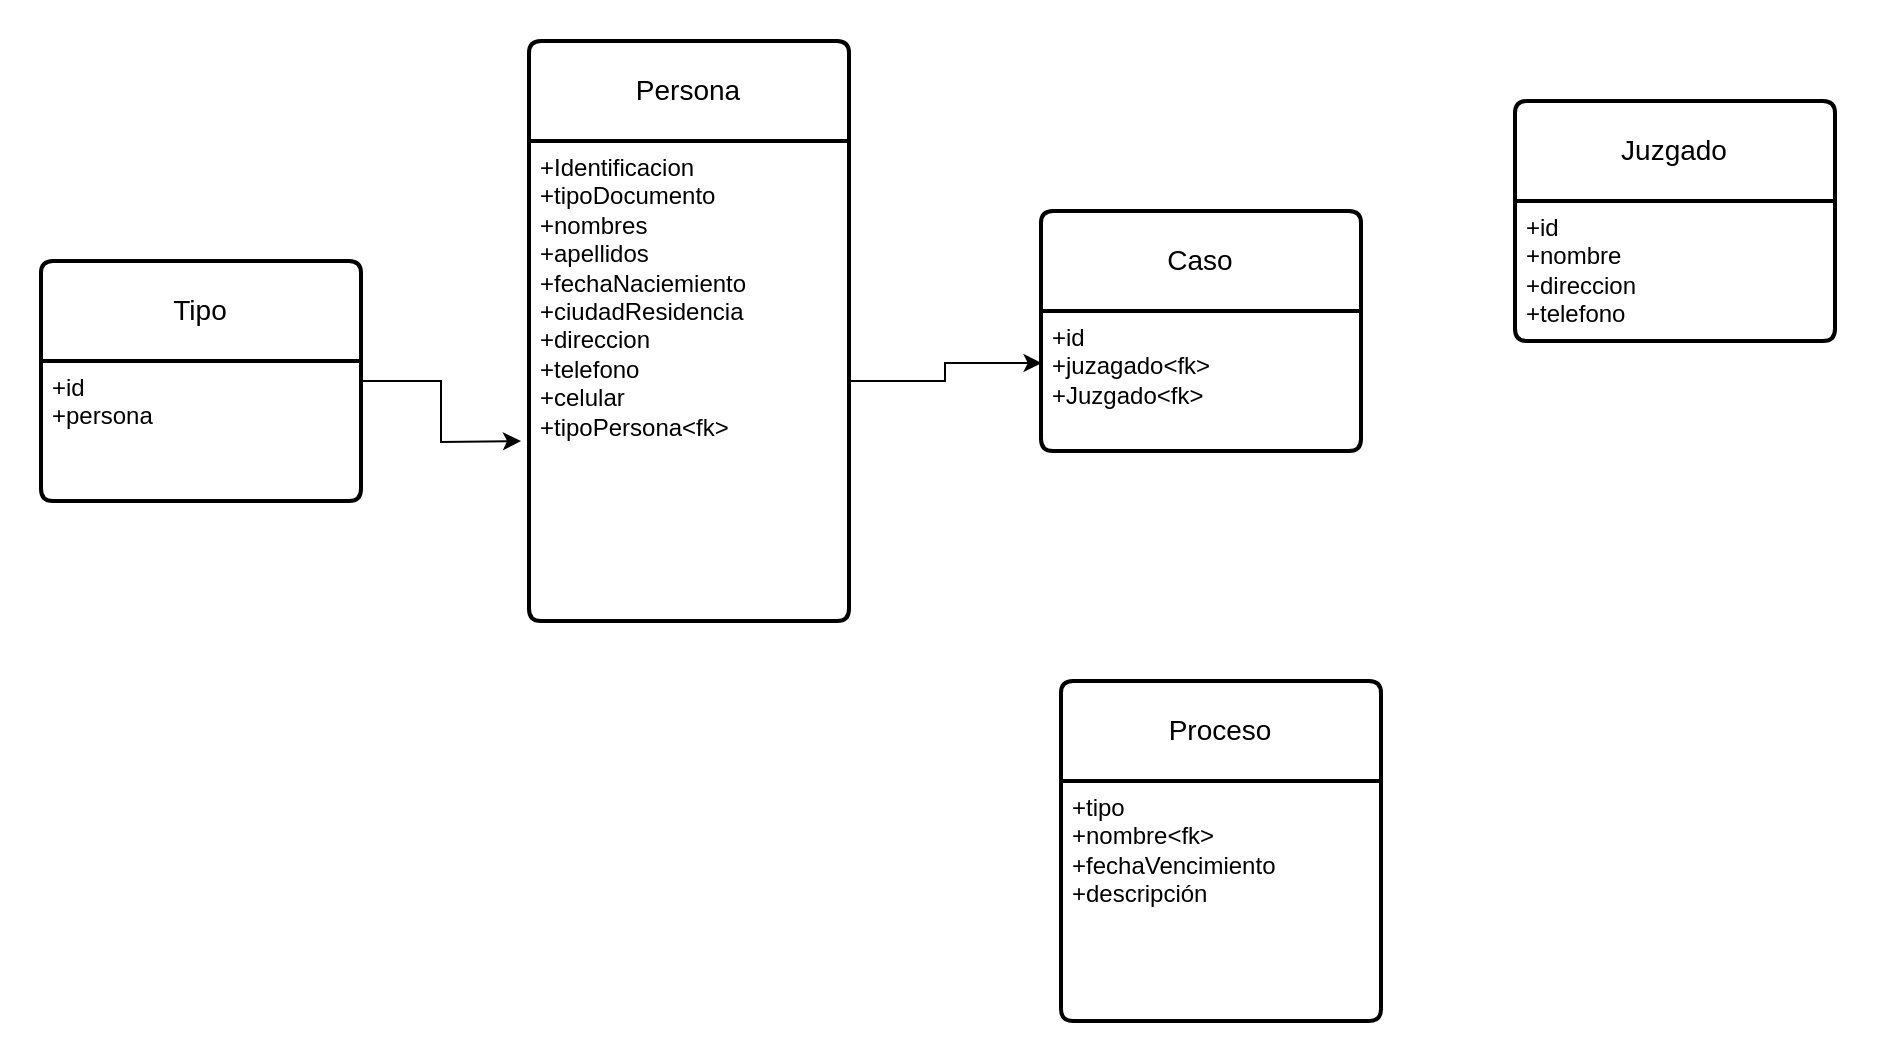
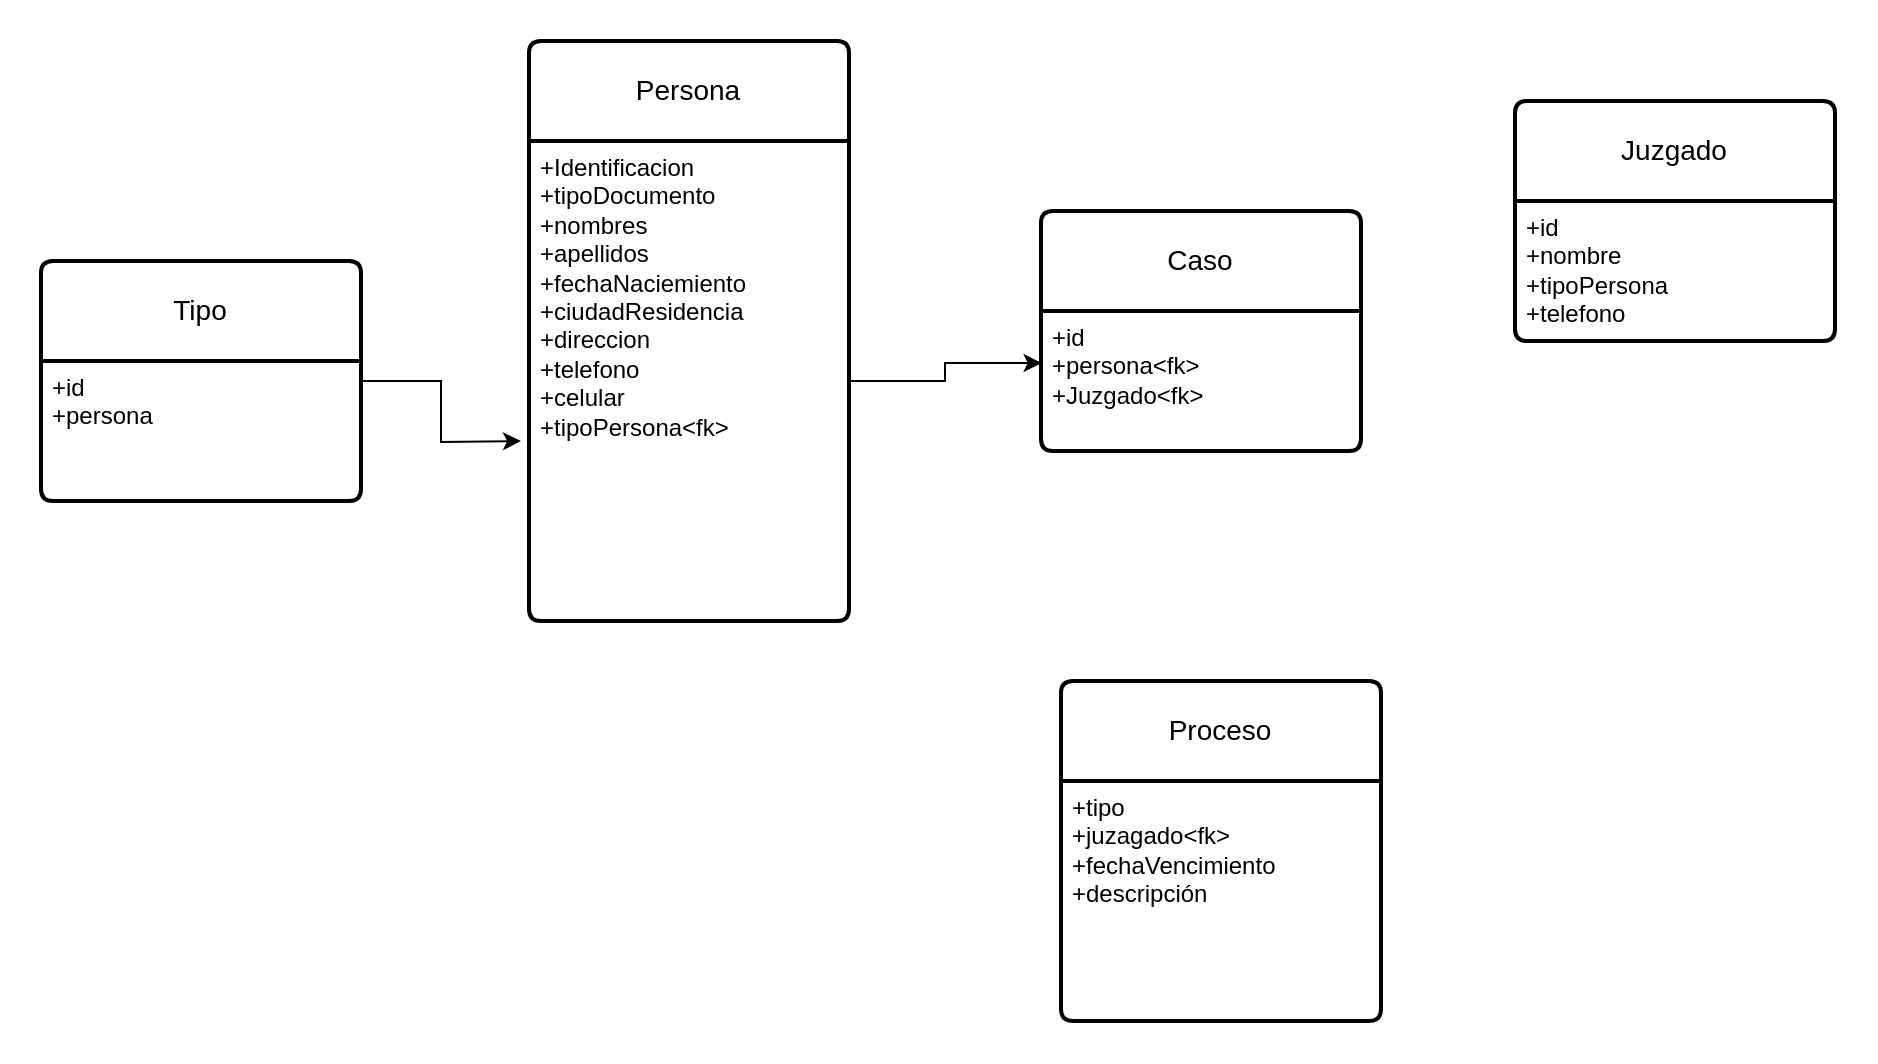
  <mxCell id="0" />
  <mxCell id="1" parent="0" />
  <mxCell id="2" value="Persona" style="swimlane;childLayout=stackLayout;horizontal=1;startSize=50;horizontalStack=0;rounded=1;fontSize=14;fontStyle=0;strokeWidth=2;resizeParent=0;resizeLast=1;shadow=0;dashed=0;align=center;arcSize=4;whiteSpace=wrap;html=1;" vertex="1" parent="1"><mxGeometry x="264" y="20" width="160" height="290" as="geometry" /></mxCell>
  <mxCell id="3" value="+Identificacion&lt;br&gt;+tipoDocumento&lt;br&gt;+nombres&lt;br&gt;+apellidos&lt;br&gt;+fechaNaciemiento&lt;br&gt;+ciudadResidencia&lt;br&gt;+direccion&lt;br&gt;+telefono&lt;br&gt;+celular&lt;br&gt;+tipoPersona&amp;lt;fk&amp;gt;&lt;br&gt;" style="align=left;strokeColor=none;fillColor=none;spacingLeft=4;fontSize=12;verticalAlign=top;resizable=0;rotatable=0;part=1;html=1;" vertex="1" parent="2"><mxGeometry y="50" width="160" height="240" as="geometry" /></mxCell>
  <mxCell id="4" style="edgeStyle=orthogonalEdgeStyle;rounded=0;orthogonalLoop=1;jettySize=auto;html=1;" edge="1" parent="1" source="5"><mxGeometry relative="1" as="geometry"><mxPoint x="260" y="220" as="targetPoint" /></mxGeometry></mxCell>
  <mxCell id="5" value="Tipo" style="swimlane;childLayout=stackLayout;horizontal=1;startSize=50;horizontalStack=0;rounded=1;fontSize=14;fontStyle=0;strokeWidth=2;resizeParent=0;resizeLast=1;shadow=0;dashed=0;align=center;arcSize=4;whiteSpace=wrap;html=1;" vertex="1" parent="1"><mxGeometry x="20" y="130" width="160" height="120" as="geometry" /></mxCell>
  <mxCell id="6" value="+id&lt;br&gt;+persona&lt;br&gt;" style="align=left;strokeColor=none;fillColor=none;spacingLeft=4;fontSize=12;verticalAlign=top;resizable=0;rotatable=0;part=1;html=1;" vertex="1" parent="5"><mxGeometry y="50" width="160" height="70" as="geometry" /></mxCell>
  <mxCell id="7" value="Juzgado" style="swimlane;childLayout=stackLayout;horizontal=1;startSize=50;horizontalStack=0;rounded=1;fontSize=14;fontStyle=0;strokeWidth=2;resizeParent=0;resizeLast=1;shadow=0;dashed=0;align=center;arcSize=4;whiteSpace=wrap;html=1;" vertex="1" parent="1"><mxGeometry x="757" y="50" width="160" height="120" as="geometry" /></mxCell>
- <mxCell id="8" value="+id&lt;br&gt;+nombre&lt;br&gt;+direccion&lt;br&gt;+telefono" style="align=left;strokeColor=none;fillColor=none;spacingLeft=4;fontSize=12;verticalAlign=top;resizable=0;rotatable=0;part=1;html=1;" vertex="1" parent="7"><mxGeometry y="50" width="160" height="70" as="geometry" /></mxCell>
+ <mxCell id="8" value="+id&lt;br&gt;+nombre&lt;br&gt;+tipoPersona&lt;br&gt;+telefono" style="align=left;strokeColor=none;fillColor=none;spacingLeft=4;fontSize=12;verticalAlign=top;resizable=0;rotatable=0;part=1;html=1;" vertex="1" parent="7"><mxGeometry y="50" width="160" height="70" as="geometry" /></mxCell>
  <mxCell id="9" value="Caso" style="swimlane;childLayout=stackLayout;horizontal=1;startSize=50;horizontalStack=0;rounded=1;fontSize=14;fontStyle=0;strokeWidth=2;resizeParent=0;resizeLast=1;shadow=0;dashed=0;align=center;arcSize=4;whiteSpace=wrap;html=1;" vertex="1" parent="1"><mxGeometry x="520" y="105" width="160" height="120" as="geometry" /></mxCell>
- <mxCell id="10" value="+id&lt;br&gt;+juzagado&amp;lt;fk&amp;gt;&lt;br&gt;+Juzgado&amp;lt;fk&amp;gt;" style="align=left;strokeColor=none;fillColor=none;spacingLeft=4;fontSize=12;verticalAlign=top;resizable=0;rotatable=0;part=1;html=1;" vertex="1" parent="9"><mxGeometry y="50" width="160" height="70" as="geometry" /></mxCell>
+ <mxCell id="10" value="+id&lt;br&gt;+persona&amp;lt;fk&amp;gt;&lt;br&gt;+Juzgado&amp;lt;fk&amp;gt;" style="align=left;strokeColor=none;fillColor=none;spacingLeft=4;fontSize=12;verticalAlign=top;resizable=0;rotatable=0;part=1;html=1;" vertex="1" parent="9"><mxGeometry y="50" width="160" height="70" as="geometry" /></mxCell>
  <mxCell id="11" style="edgeStyle=orthogonalEdgeStyle;rounded=0;orthogonalLoop=1;jettySize=auto;html=1;entryX=0.002;entryY=0.372;entryDx=0;entryDy=0;entryPerimeter=0;" edge="1" parent="1" source="3" target="10"><mxGeometry relative="1" as="geometry" /></mxCell>
  <mxCell id="12" value="Proceso" style="swimlane;childLayout=stackLayout;horizontal=1;startSize=50;horizontalStack=0;rounded=1;fontSize=14;fontStyle=0;strokeWidth=2;resizeParent=0;resizeLast=1;shadow=0;dashed=0;align=center;arcSize=4;whiteSpace=wrap;html=1;" vertex="1" parent="1"><mxGeometry x="530" y="340" width="160" height="170" as="geometry" /></mxCell>
- <mxCell id="13" value="+tipo&lt;br&gt;+nombre&amp;lt;fk&amp;gt;&lt;br&gt;+fechaVencimiento&lt;br&gt;+descripción&lt;br&gt;" style="align=left;strokeColor=none;fillColor=none;spacingLeft=4;fontSize=12;verticalAlign=top;resizable=0;rotatable=0;part=1;html=1;" vertex="1" parent="12"><mxGeometry y="50" width="160" height="120" as="geometry" /></mxCell>
+ <mxCell id="13" value="+tipo&lt;br&gt;+juzagado&amp;lt;fk&amp;gt;&lt;br&gt;+fechaVencimiento&lt;br&gt;+descripción&lt;br&gt;" style="align=left;strokeColor=none;fillColor=none;spacingLeft=4;fontSize=12;verticalAlign=top;resizable=0;rotatable=0;part=1;html=1;" vertex="1" parent="12"><mxGeometry y="50" width="160" height="120" as="geometry" /></mxCell>
